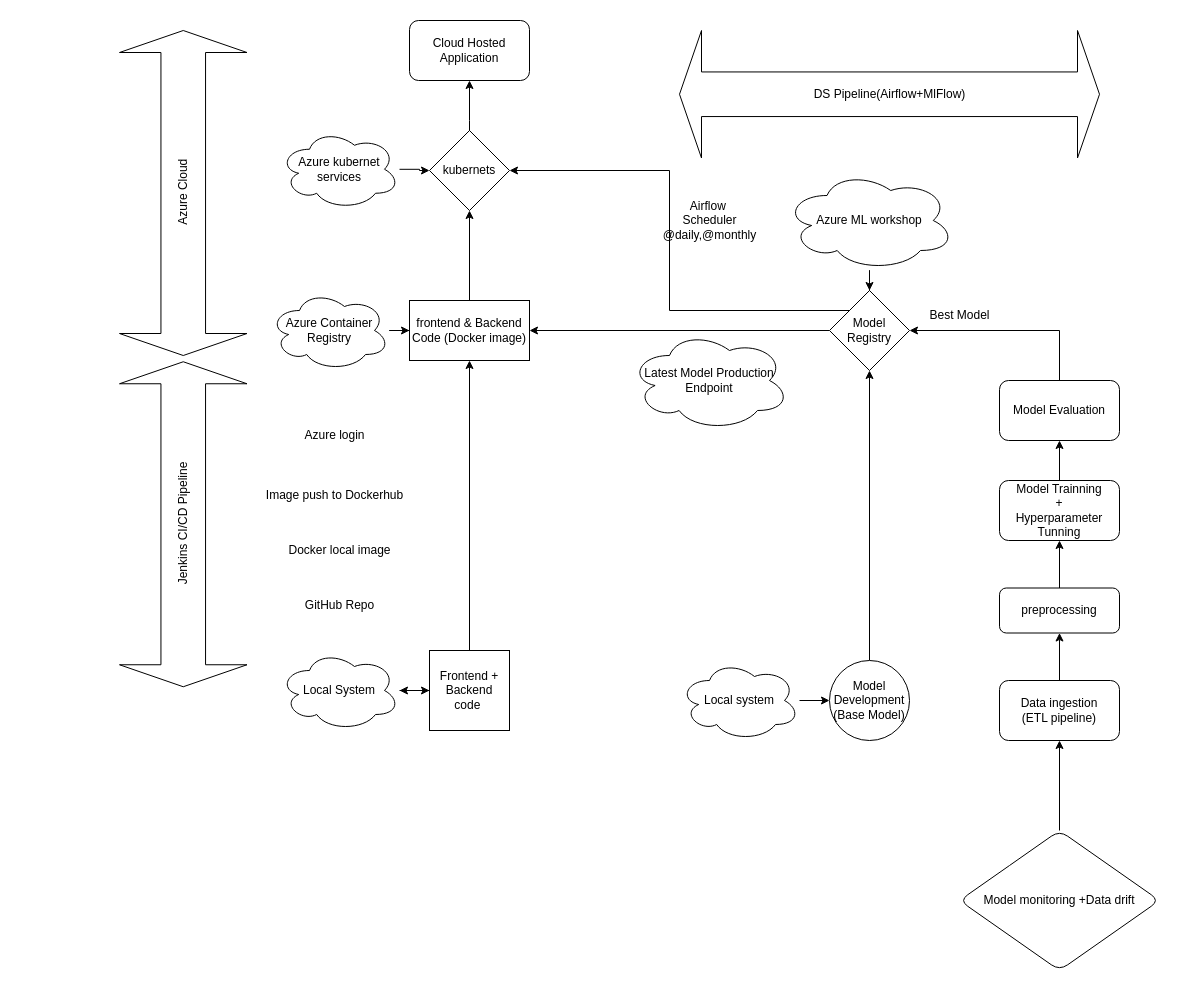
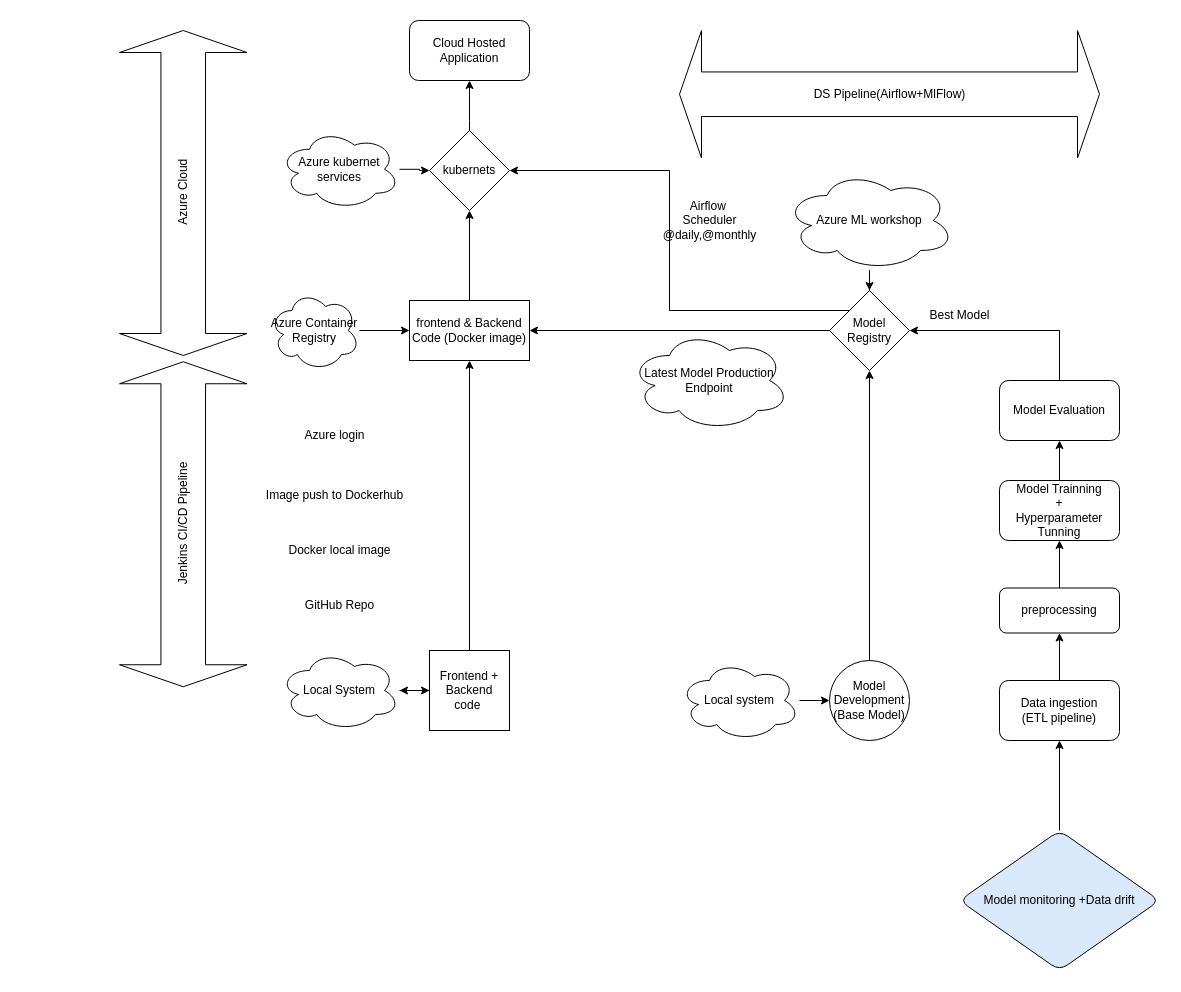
  <mxCell id="0" />
  <mxCell id="1" parent="0" />
  <mxCell id="2" value="" style="edgeStyle=orthogonalEdgeStyle;rounded=0;orthogonalLoop=1;jettySize=auto;html=1;startArrow=classic;startFill=1;" parent="1" source="3" edge="1"><mxGeometry relative="1" as="geometry"><mxPoint x="469" y="160" as="targetPoint" /></mxGeometry></mxCell>
  <mxCell id="3" value="Cloud Hosted Application" style="rounded=1;whiteSpace=wrap;html=1;" parent="1" vertex="1"><mxGeometry x="409" y="20" width="120" height="60" as="geometry" /></mxCell>
  <mxCell id="4" value="" style="edgeStyle=orthogonalEdgeStyle;rounded=0;orthogonalLoop=1;jettySize=auto;html=1;" parent="1" source="7" target="5" edge="1"><mxGeometry relative="1" as="geometry" /></mxCell>
  <mxCell id="5" value="kubernets" style="rhombus;whiteSpace=wrap;html=1;" parent="1" vertex="1"><mxGeometry x="429" y="130" width="80" height="80" as="geometry" /></mxCell>
  <mxCell id="6" value="" style="edgeStyle=orthogonalEdgeStyle;rounded=0;orthogonalLoop=1;jettySize=auto;html=1;" parent="1" source="26" target="7" edge="1"><mxGeometry relative="1" as="geometry" /></mxCell>
  <mxCell id="7" value="frontend &amp;amp; Backend Code (Docker image)" style="whiteSpace=wrap;html=1;" parent="1" vertex="1"><mxGeometry x="409" y="300" width="120" height="60" as="geometry" /></mxCell>
  <mxCell id="8" value="" style="edgeStyle=orthogonalEdgeStyle;rounded=0;orthogonalLoop=1;jettySize=auto;html=1;" parent="1" source="9" target="5" edge="1"><mxGeometry relative="1" as="geometry" /></mxCell>
  <mxCell id="9" value="Azure kubernet services" style="ellipse;shape=cloud;whiteSpace=wrap;html=1;" parent="1" vertex="1"><mxGeometry x="279" y="128.75" width="120" height="80" as="geometry" /></mxCell>
  <mxCell id="10" value="" style="edgeStyle=orthogonalEdgeStyle;rounded=0;orthogonalLoop=1;jettySize=auto;html=1;" parent="1" source="11" target="7" edge="1"><mxGeometry relative="1" as="geometry" /></mxCell>
- <mxCell id="11" value="Azure Container Registry" style="ellipse;shape=cloud;whiteSpace=wrap;html=1;" parent="1" vertex="1"><mxGeometry x="269" y="290" width="120" height="80" as="geometry" /></mxCell>
+ <mxCell id="11" value="Azure Container Registry" style="ellipse;shape=cloud;whiteSpace=wrap;html=1;" parent="1" vertex="1"><mxGeometry x="269" y="290" width="90" height="80" as="geometry" /></mxCell>
  <mxCell id="12" value="Azure Cloud" style="html=1;shadow=0;dashed=0;align=center;verticalAlign=middle;shape=mxgraph.arrows2.twoWayArrow;dy=0.65;dx=22;rotation=-90;" parent="1" vertex="1"><mxGeometry x="20.25" y="128.75" width="325" height="127.5" as="geometry" /></mxCell>
  <mxCell id="13" value="" style="edgeStyle=orthogonalEdgeStyle;rounded=0;orthogonalLoop=1;jettySize=auto;html=1;" parent="1" source="14" target="16" edge="1"><mxGeometry relative="1" as="geometry" /></mxCell>
  <mxCell id="14" value="Frontend + Backend code&amp;nbsp;" style="whiteSpace=wrap;html=1;rounded=0;" parent="1" vertex="1"><mxGeometry x="429" y="650" width="80" height="80" as="geometry" /></mxCell>
  <mxCell id="15" value="" style="edgeStyle=orthogonalEdgeStyle;rounded=0;orthogonalLoop=1;jettySize=auto;html=1;" parent="1" source="16" target="14" edge="1"><mxGeometry relative="1" as="geometry" /></mxCell>
  <mxCell id="16" value="Local System" style="ellipse;shape=cloud;whiteSpace=wrap;html=1;" parent="1" vertex="1"><mxGeometry x="279" y="650" width="120" height="80" as="geometry" /></mxCell>
  <mxCell id="17" value="Jenkins CI/CD Pipeline" style="html=1;shadow=0;dashed=0;align=center;verticalAlign=middle;shape=mxgraph.arrows2.twoWayArrow;dy=0.65;dx=22;rotation=-90;" parent="1" vertex="1"><mxGeometry x="20.25" y="460" width="325" height="127.5" as="geometry" /></mxCell>
  <mxCell id="18" value="" style="rounded=0;orthogonalLoop=1;jettySize=auto;html=1;edgeStyle=orthogonalEdgeStyle;" parent="1" source="14" target="7" edge="1"><mxGeometry relative="1" as="geometry" /></mxCell>
  <mxCell id="19" value="GitHub Repo" style="text;html=1;align=center;verticalAlign=middle;resizable=0;points=[];autosize=1;strokeColor=none;fillColor=none;" parent="1" vertex="1"><mxGeometry x="294" y="590" width="90" height="30" as="geometry" /></mxCell>
  <mxCell id="20" value="Docker local image" style="text;html=1;align=center;verticalAlign=middle;resizable=0;points=[];autosize=1;strokeColor=none;fillColor=none;" parent="1" vertex="1"><mxGeometry x="274" y="535" width="130" height="30" as="geometry" /></mxCell>
  <mxCell id="21" value="Image push to Dockerhub" style="text;html=1;align=center;verticalAlign=middle;resizable=0;points=[];autosize=1;strokeColor=none;fillColor=none;" parent="1" vertex="1"><mxGeometry x="254" y="480" width="160" height="30" as="geometry" /></mxCell>
  <mxCell id="22" value="Azure login" style="text;html=1;align=center;verticalAlign=middle;resizable=0;points=[];autosize=1;strokeColor=none;fillColor=none;" parent="1" vertex="1"><mxGeometry x="294" y="420" width="80" height="30" as="geometry" /></mxCell>
  <mxCell id="23" value="DS Pipeline(Airflow+MlFlow)" style="html=1;shadow=0;dashed=0;align=center;verticalAlign=middle;shape=mxgraph.arrows2.twoWayArrow;dy=0.65;dx=22;rotation=0;" parent="1" vertex="1"><mxGeometry x="679" y="30" width="420" height="127.5" as="geometry" /></mxCell>
  <mxCell id="24" value="" style="edgeStyle=orthogonalEdgeStyle;rounded=0;orthogonalLoop=1;jettySize=auto;html=1;" parent="1" source="27" target="26" edge="1"><mxGeometry relative="1" as="geometry" /></mxCell>
  <mxCell id="25" style="edgeStyle=orthogonalEdgeStyle;rounded=0;orthogonalLoop=1;jettySize=auto;html=1;exitX=0;exitY=0;exitDx=0;exitDy=0;entryX=1;entryY=0.5;entryDx=0;entryDy=0;" parent="1" source="26" target="5" edge="1"><mxGeometry relative="1" as="geometry" /></mxCell>
  <mxCell id="26" value="Model Registry" style="rhombus;whiteSpace=wrap;html=1;" parent="1" vertex="1"><mxGeometry x="829" y="290" width="80" height="80" as="geometry" /></mxCell>
  <mxCell id="27" value="Model Development&lt;div&gt;(Base Model)&lt;/div&gt;" style="ellipse;whiteSpace=wrap;html=1;" parent="1" vertex="1"><mxGeometry x="829" y="660" width="80" height="80" as="geometry" /></mxCell>
  <mxCell id="28" value="" style="edgeStyle=orthogonalEdgeStyle;rounded=0;orthogonalLoop=1;jettySize=auto;html=1;" parent="1" source="29" target="27" edge="1"><mxGeometry relative="1" as="geometry" /></mxCell>
  <mxCell id="29" value="Local system" style="ellipse;shape=cloud;whiteSpace=wrap;html=1;" parent="1" vertex="1"><mxGeometry x="679" y="660" width="120" height="80" as="geometry" /></mxCell>
  <mxCell id="30" value="" style="edgeStyle=orthogonalEdgeStyle;rounded=0;orthogonalLoop=1;jettySize=auto;html=1;" parent="1" source="31" target="26" edge="1"><mxGeometry relative="1" as="geometry" /></mxCell>
  <mxCell id="31" value="Azure ML workshop" style="ellipse;shape=cloud;whiteSpace=wrap;html=1;" parent="1" vertex="1"><mxGeometry x="784" y="170" width="170" height="100" as="geometry" /></mxCell>
  <mxCell id="32" value="" style="edgeStyle=orthogonalEdgeStyle;rounded=0;orthogonalLoop=1;jettySize=auto;html=1;" parent="1" source="34" target="36" edge="1"><mxGeometry relative="1" as="geometry" /></mxCell>
  <mxCell id="33" value="" style="edgeStyle=orthogonalEdgeStyle;rounded=0;orthogonalLoop=1;jettySize=auto;html=1;" parent="1" source="41" target="34" edge="1"><mxGeometry relative="1" as="geometry" /></mxCell>
  <mxCell id="34" value="Data inges&lt;span style=&quot;background-color: transparent; color: light-dark(rgb(0, 0, 0), rgb(255, 255, 255));&quot;&gt;tion&lt;/span&gt;&lt;div&gt;&lt;span style=&quot;background-color: transparent; color: light-dark(rgb(0, 0, 0), rgb(255, 255, 255));&quot;&gt;(ETL pipeline)&lt;/span&gt;&lt;/div&gt;" style="rounded=1;whiteSpace=wrap;html=1;" parent="1" vertex="1"><mxGeometry x="999" y="680" width="120" height="60" as="geometry" /></mxCell>
  <mxCell id="35" value="" style="edgeStyle=orthogonalEdgeStyle;rounded=0;orthogonalLoop=1;jettySize=auto;html=1;" parent="1" source="36" target="38" edge="1"><mxGeometry relative="1" as="geometry" /></mxCell>
  <mxCell id="36" value="preprocessing" style="rounded=1;whiteSpace=wrap;html=1;" parent="1" vertex="1"><mxGeometry x="999" y="587.5" width="120" height="45" as="geometry" /></mxCell>
  <mxCell id="37" value="" style="edgeStyle=orthogonalEdgeStyle;rounded=0;orthogonalLoop=1;jettySize=auto;html=1;" parent="1" source="38" target="40" edge="1"><mxGeometry relative="1" as="geometry" /></mxCell>
  <mxCell id="38" value="Model Trainning&lt;div&gt;+&lt;/div&gt;&lt;div&gt;Hyperparameter Tunning&lt;/div&gt;" style="rounded=1;whiteSpace=wrap;html=1;" parent="1" vertex="1"><mxGeometry x="999" y="480" width="120" height="60" as="geometry" /></mxCell>
  <mxCell id="39" style="edgeStyle=orthogonalEdgeStyle;rounded=0;orthogonalLoop=1;jettySize=auto;html=1;exitX=0.5;exitY=0;exitDx=0;exitDy=0;entryX=1;entryY=0.5;entryDx=0;entryDy=0;" parent="1" source="40" target="26" edge="1"><mxGeometry relative="1" as="geometry" /></mxCell>
  <mxCell id="40" value="Model Evaluation" style="rounded=1;whiteSpace=wrap;html=1;" parent="1" vertex="1"><mxGeometry x="999" y="380" width="120" height="60" as="geometry" /></mxCell>
- <mxCell id="41" value="Model monitoring +Data drift" style="rhombus;whiteSpace=wrap;html=1;rounded=1;" parent="1" vertex="1"><mxGeometry x="959" y="830" width="200" height="140" as="geometry" /></mxCell>
+ <mxCell id="41" value="Model monitoring +Data drift" style="rhombus;whiteSpace=wrap;html=1;rounded=1;fillColor=#dae8fc;" parent="1" vertex="1"><mxGeometry x="959" y="830" width="200" height="140" as="geometry" /></mxCell>
  <mxCell id="42" value="Best Model" style="text;html=1;align=center;verticalAlign=middle;resizable=0;points=[];autosize=1;strokeColor=none;fillColor=none;" parent="1" vertex="1"><mxGeometry x="919" y="300" width="80" height="30" as="geometry" /></mxCell>
  <mxCell id="43" value="Airflow&amp;nbsp;&lt;div&gt;Scheduler&lt;/div&gt;&lt;div&gt;@daily,@monthly&lt;/div&gt;" style="text;html=1;align=center;verticalAlign=middle;resizable=0;points=[];autosize=1;strokeColor=none;fillColor=none;" parent="1" vertex="1"><mxGeometry x="649" y="190" width="120" height="60" as="geometry" /></mxCell>
  <mxCell id="44" value="Latest Model Production Endpoint" style="ellipse;shape=cloud;whiteSpace=wrap;html=1;" vertex="1" parent="1"><mxGeometry x="629" y="330" width="160" height="100" as="geometry" /></mxCell>
